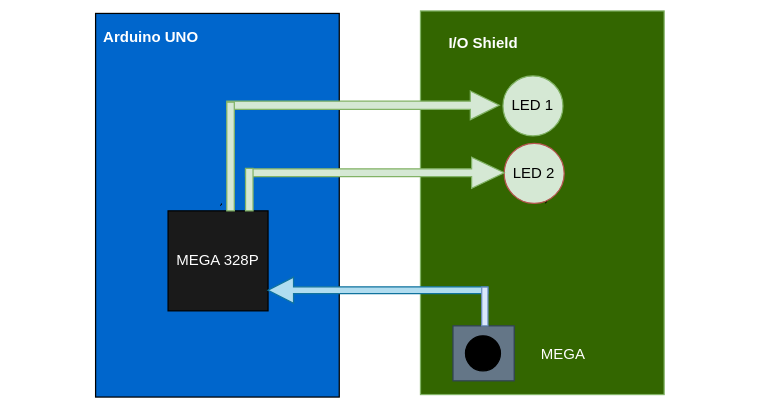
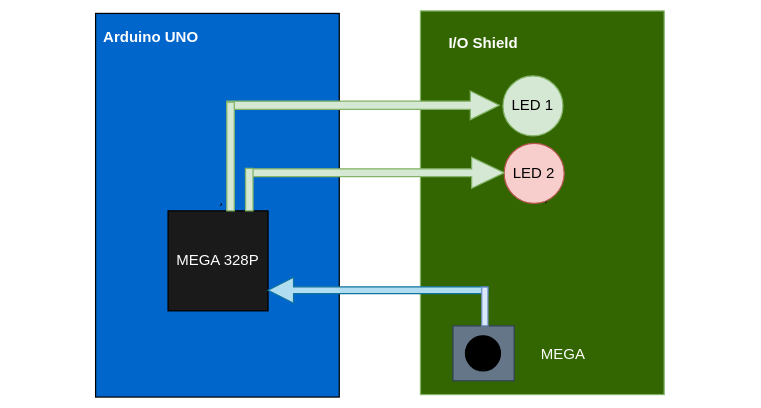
  <mxCell id="0" />
  <mxCell id="1" parent="0" />
  <mxCell id="2" value="`" style="rounded=0;whiteSpace=wrap;html=1;rotation=90;fillColor=#336600;strokeColor=#82b366;" parent="1" vertex="1"><mxGeometry x="280" y="64" width="307" height="195" as="geometry" /></mxCell>
  <mxCell id="3" value="`" style="rounded=0;whiteSpace=wrap;html=1;rotation=90;fillColor=#0066CC;" parent="1" vertex="1"><mxGeometry x="20" y="66" width="307" height="195" as="geometry" /></mxCell>
  <mxCell id="4" value="&lt;b&gt;&lt;font color=&quot;#ffffff&quot;&gt;Arduino UNO&lt;/font&gt;&lt;/b&gt;" style="text;html=1;resizable=0;autosize=1;align=center;verticalAlign=middle;points=[];fillColor=none;strokeColor=none;rounded=0;" parent="1" vertex="1"><mxGeometry x="77" y="20" width="86" height="18" as="geometry" /></mxCell>
  <mxCell id="5" value="MEGA 328P" style="whiteSpace=wrap;html=1;aspect=fixed;fillColor=#1A1A1A;fontColor=#FFFFFF;" parent="1" vertex="1"><mxGeometry x="134" y="168" width="80" height="80" as="geometry" /></mxCell>
  <mxCell id="6" value="LED 1" style="ellipse;whiteSpace=wrap;html=1;aspect=fixed;fillColor=#d5e8d4;strokeColor=#82b366;" parent="1" vertex="1"><mxGeometry x="402" y="60" width="48" height="48" as="geometry" /></mxCell>
  <mxCell id="7" value="&lt;b&gt;I/O Shield&lt;/b&gt;" style="text;html=1;resizable=0;autosize=1;align=center;verticalAlign=middle;points=[];fillColor=none;strokeColor=none;rounded=0;fontColor=#FFFFFF;" parent="1" vertex="1"><mxGeometry x="353" y="25" width="65" height="18" as="geometry" /></mxCell>
  <mxCell id="8" value="" style="shape=singleArrow;whiteSpace=wrap;html=1;fillColor=#d5e8d4;strokeColor=#82b366;arrowWidth=0.287;arrowSize=0.106;" parent="1" vertex="1"><mxGeometry x="181" y="72" width="218" height="23" as="geometry" /></mxCell>
  <mxCell id="9" value="" style="rounded=0;whiteSpace=wrap;html=1;fillColor=#647687;strokeColor=#314354;fontColor=#ffffff;" parent="1" vertex="1"><mxGeometry x="362" y="260" width="49" height="44" as="geometry" /></mxCell>
  <mxCell id="10" value="" style="ellipse;whiteSpace=wrap;html=1;aspect=fixed;fillColor=#000000;" parent="1" vertex="1"><mxGeometry x="372" y="268" width="28" height="28" as="geometry" /></mxCell>
  <mxCell id="11" value="MEGA&lt;br&gt;" style="text;html=1;resizable=0;autosize=1;align=center;verticalAlign=middle;points=[];fillColor=none;strokeColor=none;rounded=0;fontColor=#FFFFFF;" parent="1" vertex="1"><mxGeometry x="424" y="274" width="52" height="18" as="geometry" /></mxCell>
  <mxCell id="12" value="" style="shape=singleArrow;whiteSpace=wrap;html=1;fillColor=#b1ddf0;strokeColor=#10739e;rotation=-180;arrowWidth=0.257;arrowSize=0.116;" parent="1" vertex="1"><mxGeometry y="221" width="176" height="21" as="geometry" x="214" /></mxCell>
  <mxCell id="13" value="" style="whiteSpace=wrap;html=1;fillColor=#d5e8d4;strokeColor=#82b366;" parent="1" vertex="1"><mxGeometry x="181" y="81" width="6" height="87" as="geometry" /></mxCell>
  <mxCell id="14" value="" style="whiteSpace=wrap;html=1;fillColor=#dae8fc;strokeColor=#6c8ebf;" parent="1" vertex="1"><mxGeometry x="385" y="229" width="5" height="31" as="geometry" /></mxCell>
- <mxCell id="15" value="LED 2" style="ellipse;whiteSpace=wrap;html=1;aspect=fixed;fillColor=#d5e8d4;strokeColor=#b85450;" vertex="1" parent="1"><mxGeometry x="403" y="114" width="48" height="48" as="geometry" /></mxCell>
+ <mxCell id="15" value="LED 2" style="ellipse;whiteSpace=wrap;html=1;aspect=fixed;fillColor=#f8cecc;strokeColor=#b85450;" vertex="1" parent="1"><mxGeometry x="403" y="114" width="48" height="48" as="geometry" /></mxCell>
  <mxCell id="16" value="" style="shape=singleArrow;whiteSpace=wrap;html=1;fillColor=#d5e8d4;strokeColor=#82b366;arrowWidth=0.254;arrowSize=0.126;" vertex="1" parent="1"><mxGeometry x="196" y="125" width="207" height="25" as="geometry" /></mxCell>
  <mxCell id="17" value="" style="whiteSpace=wrap;html=1;fillColor=#d5e8d4;strokeColor=#82b366;" vertex="1" parent="1"><mxGeometry x="196" y="134" width="6" height="34" as="geometry" /></mxCell>
